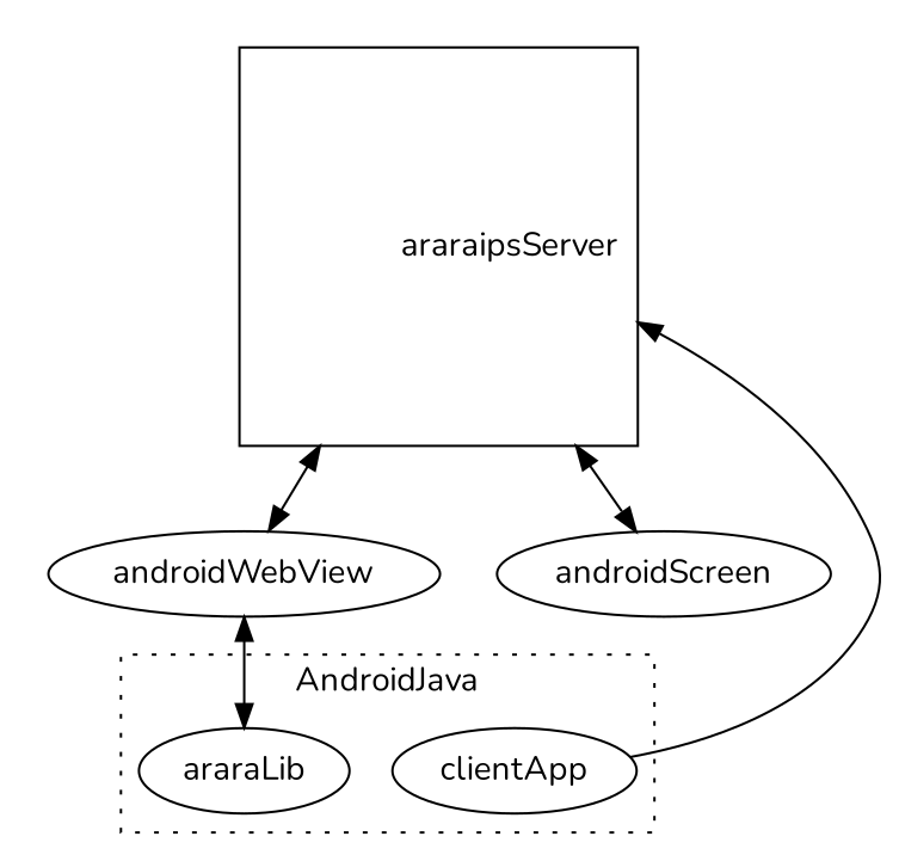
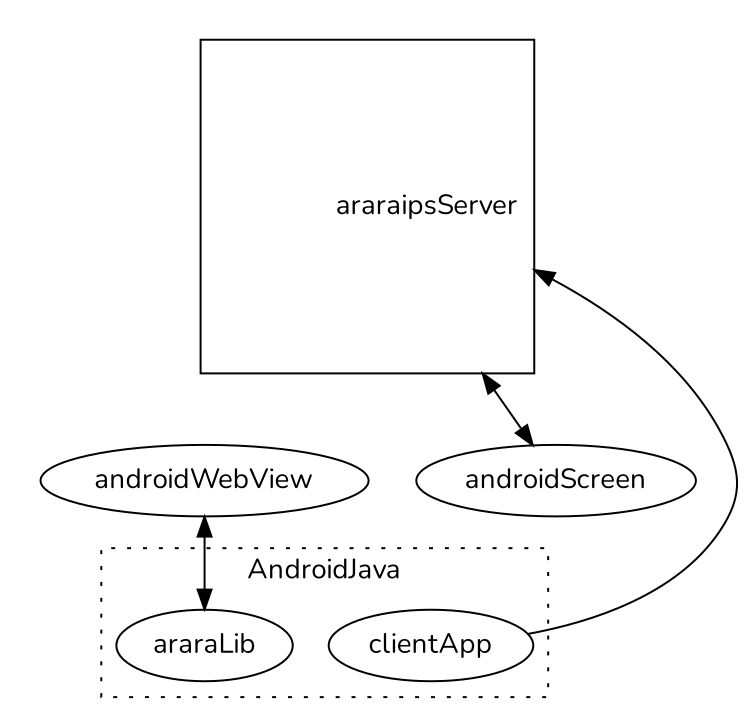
  digraph {
    fontname=Nunito
    node [fontname=Nunito shape=ellipse]
    edge [dir=both fontname=Nunito]
    n1 [label=androidWebView]
    n2 [label="		araraipsServer" shape=square]
    n3 [label=clientApp]
    n4 [label=araraLib]
    n5 [label=androidScreen]
    subgraph cluster_1 {
      rank=same
      style=invis
      n1
    }
    subgraph cluster_2 {
      rank=same
      style=invis
      n2
    }
    subgraph cluster_3 {
      label=AndroidJava
      rank=same
      style=dotted
      n3
      n4
    }
    subgraph cluster_4 {
      style=invis
      n5
    }
    n1 -> n4
-   n2 -> n1
    n2 -> n5
    n3 -> n2 [constraint=false dir=""]
  }
